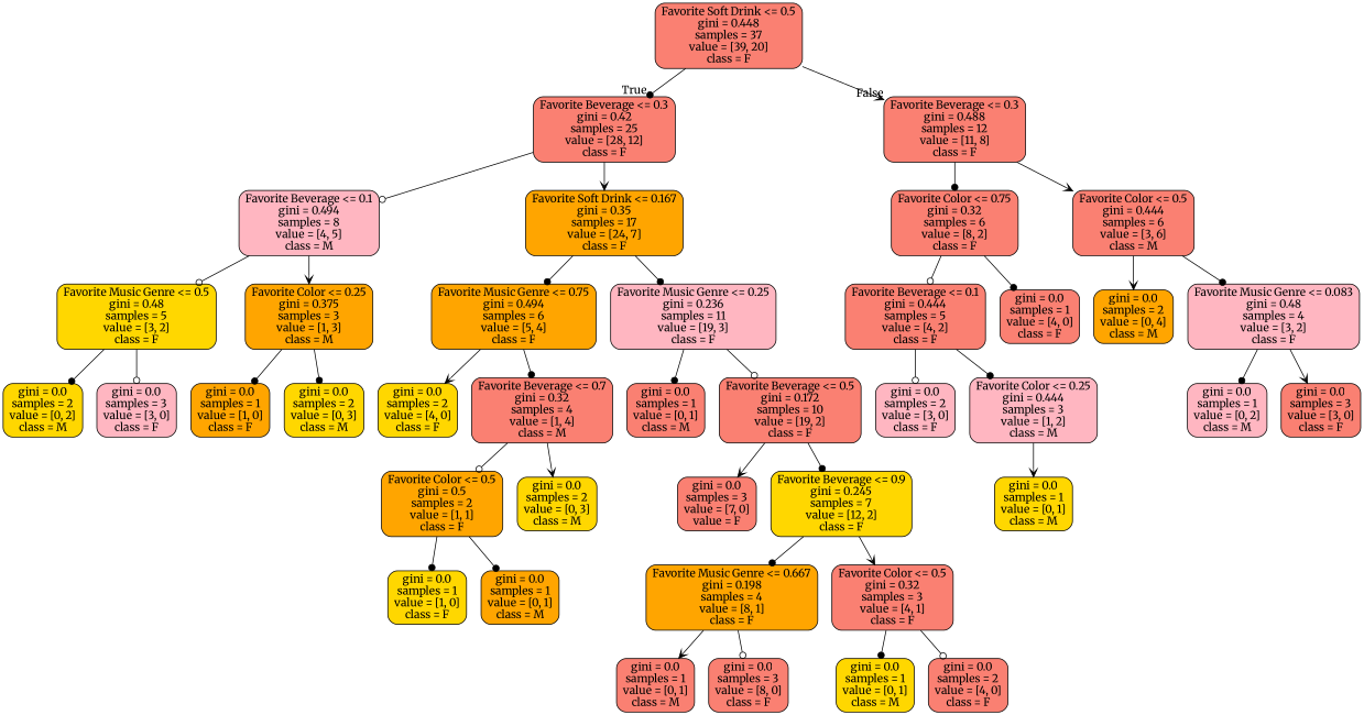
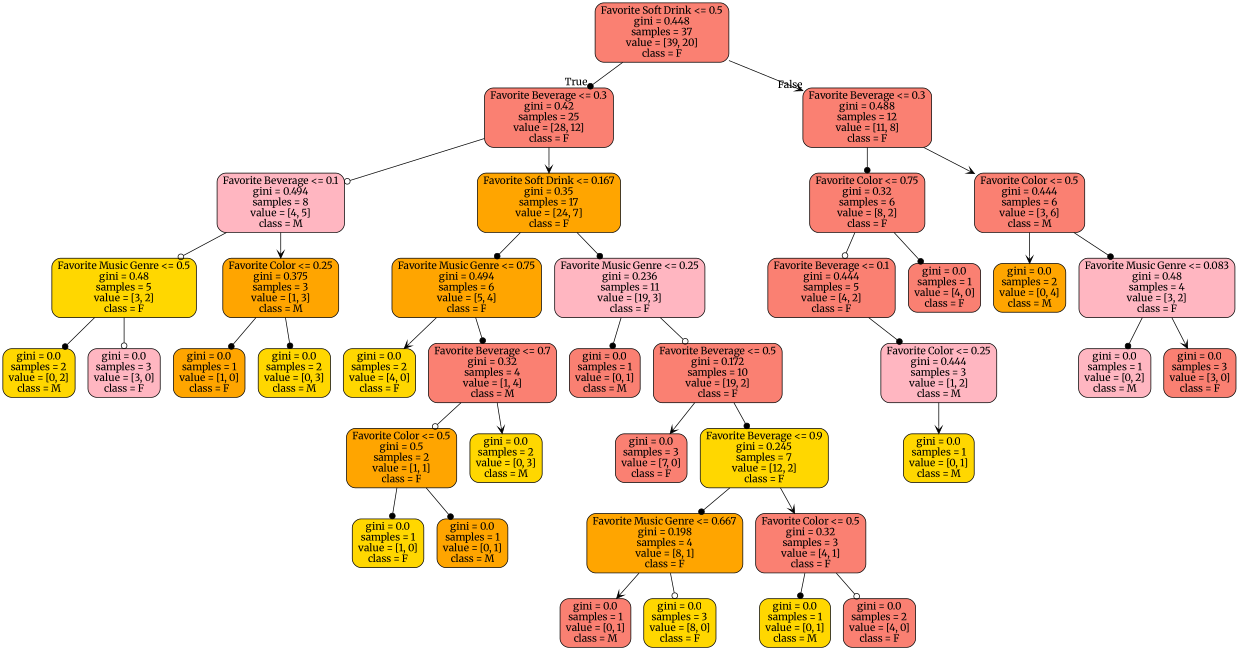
  digraph {
    fontname=Merriweather
    node [color=black fillcolor=salmon fontname=Merriweather shape=box style="filled, rounded"]
    edge [arrowhead=dot fontname=Merriweather]
    n1 [label="Favorite Soft Drink <= 0.5\ngini = 0.448\nsamples = 37\nvalue = [39, 20]\nclass = F"]
    n2 [label="Favorite Beverage <= 0.3\ngini = 0.42\nsamples = 25\nvalue = [28, 12]\nclass = F"]
    n3 [label="Favorite Beverage <= 0.3\ngini = 0.488\nsamples = 12\nvalue = [11, 8]\nclass = F"]
    n4 [fillcolor=lightpink label="Favorite Beverage <= 0.1\ngini = 0.494\nsamples = 8\nvalue = [4, 5]\nclass = M"]
    n5 [fillcolor=orange label="Favorite Soft Drink <= 0.167\ngini = 0.35\nsamples = 17\nvalue = [24, 7]\nclass = F"]
    n6 [label="Favorite Color <= 0.75\ngini = 0.32\nsamples = 6\nvalue = [8, 2]\nclass = F"]
    n7 [label="Favorite Color <= 0.5\ngini = 0.444\nsamples = 6\nvalue = [3, 6]\nclass = M"]
    n8 [fillcolor=gold label="Favorite Music Genre <= 0.5\ngini = 0.48\nsamples = 5\nvalue = [3, 2]\nclass = F"]
    n9 [fillcolor=orange label="Favorite Color <= 0.25\ngini = 0.375\nsamples = 3\nvalue = [1, 3]\nclass = M"]
    n10 [fillcolor=orange label="Favorite Music Genre <= 0.75\ngini = 0.494\nsamples = 6\nvalue = [5, 4]\nclass = F"]
    n11 [fillcolor=lightpink label="Favorite Music Genre <= 0.25\ngini = 0.236\nsamples = 11\nvalue = [19, 3]\nclass = F"]
    n12 [fillcolor=gold label="gini = 0.0\nsamples = 2\nvalue = [0, 2]\nclass = M"]
    n13 [fillcolor=lightpink label="gini = 0.0\nsamples = 3\nvalue = [3, 0]\nclass = F"]
    n14 [fillcolor=orange label="gini = 0.0\nsamples = 1\nvalue = [1, 0]\nclass = F"]
    n15 [fillcolor=gold label="gini = 0.0\nsamples = 2\nvalue = [0, 3]\nclass = M"]
    n16 [fillcolor=gold label="gini = 0.0\nsamples = 2\nvalue = [4, 0]\nclass = F"]
    n17 [label="Favorite Beverage <= 0.7\ngini = 0.32\nsamples = 4\nvalue = [1, 4]\nclass = M"]
    n18 [label="gini = 0.0\nsamples = 1\nvalue = [0, 1]\nclass = M"]
    n19 [label="Favorite Beverage <= 0.5\ngini = 0.172\nsamples = 10\nvalue = [19, 2]\nclass = F"]
    n20 [fillcolor=orange label="Favorite Color <= 0.5\ngini = 0.5\nsamples = 2\nvalue = [1, 1]\nclass = F"]
    n21 [fillcolor=gold label="gini = 0.0\nsamples = 2\nvalue = [0, 3]\nclass = M"]
    n22 [fillcolor=gold label="gini = 0.0\nsamples = 1\nvalue = [1, 0]\nclass = F"]
    n23 [fillcolor=orange label="gini = 0.0\nsamples = 1\nvalue = [0, 1]\nclass = M"]
-   n24 [label="gini = 0.0\nsamples = 3\nvalue = [7, 0]\nvalue = F"]
+   n24 [label="gini = 0.0\nsamples = 3\nvalue = [7, 0]\nclass = F"]
    n25 [fillcolor=gold label="Favorite Beverage <= 0.9\ngini = 0.245\nsamples = 7\nvalue = [12, 2]\nclass = F"]
    n26 [fillcolor=orange label="Favorite Music Genre <= 0.667\ngini = 0.198\nsamples = 4\nvalue = [8, 1]\nclass = F"]
    n27 [label="Favorite Color <= 0.5\ngini = 0.32\nsamples = 3\nvalue = [4, 1]\nclass = F"]
    n28 [label="gini = 0.0\nsamples = 1\nvalue = [0, 1]\nclass = M"]
-   n29 [label="gini = 0.0\nsamples = 3\nvalue = [8, 0]\nclass = F"]
+   n29 [fillcolor=gold label="gini = 0.0\nsamples = 3\nvalue = [8, 0]\nclass = F"]
    n30 [fillcolor=gold label="gini = 0.0\nsamples = 1\nvalue = [0, 1]\nclass = M"]
    n31 [label="gini = 0.0\nsamples = 2\nvalue = [4, 0]\nclass = F"]
    n32 [label="Favorite Beverage <= 0.1\ngini = 0.444\nsamples = 5\nvalue = [4, 2]\nclass = F"]
    n33 [label="gini = 0.0\nsamples = 1\nvalue = [4, 0]\nclass = F"]
    n34 [fillcolor=orange label="gini = 0.0\nsamples = 2\nvalue = [0, 4]\nclass = M"]
    n35 [fillcolor=lightpink label="Favorite Music Genre <= 0.083\ngini = 0.48\nsamples = 4\nvalue = [3, 2]\nclass = F"]
-   n36 [fillcolor=lightpink label="gini = 0.0\nsamples = 2\nvalue = [3, 0]\nclass = F"]
    n37 [fillcolor=lightpink label="Favorite Color <= 0.25\ngini = 0.444\nsamples = 3\nvalue = [1, 2]\nclass = M"]
    n38 [fillcolor=gold label="gini = 0.0\nsamples = 1\nvalue = [0, 1]\nclass = M"]
    n39 [fillcolor=lightpink label="gini = 0.0\nsamples = 1\nvalue = [0, 2]\nclass = M"]
    n40 [label="gini = 0.0\nsamples = 3\nvalue = [3, 0]\nclass = F"]
    n1 -> n2 [headlabel=True labelangle=45 labeldistance=2.5]
    n1 -> n3 [arrowhead=vee headlabel=False labelangle=-45 labeldistance=2.5]
    n2 -> n4 [arrowhead=odot]
    n2 -> n5 [arrowhead=vee]
    n3 -> n6
    n3 -> n7 [arrowhead=vee]
    n4 -> n8 [arrowhead=odot]
    n4 -> n9 [arrowhead=vee]
    n5 -> n10
    n5 -> n11
    n6 -> n32 [arrowhead=odot]
    n6 -> n33
    n7 -> n34 [arrowhead=vee]
    n7 -> n35
    n8 -> n12
    n8 -> n13 [arrowhead=odot]
    n9 -> n14
    n9 -> n15
    n10 -> n16 [arrowhead=vee]
    n10 -> n17
    n11 -> n18
    n11 -> n19 [arrowhead=odot]
    n17 -> n20 [arrowhead=odot]
    n17 -> n21 [arrowhead=vee]
    n19 -> n24 [arrowhead=vee]
    n19 -> n25
    n20 -> n22
    n20 -> n23
    n25 -> n26
    n25 -> n27 [arrowhead=vee]
    n26 -> n28 [arrowhead=vee]
    n26 -> n29 [arrowhead=odot]
    n27 -> n30
    n27 -> n31 [arrowhead=odot]
-   n32 -> n36 [arrowhead=odot]
    n32 -> n37
    n35 -> n39
    n35 -> n40 [arrowhead=vee]
    n37 -> n38 [arrowhead=vee]
  }
